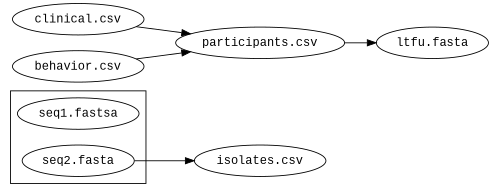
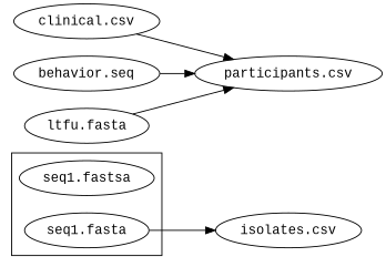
  digraph {
    compound=true
    fontname="Liberation Mono"
    rankdir=LR
    node [fontname="Liberation Mono"]
    edge [fontname="Liberation Mono"]
    "seq1.fastsa"
-   "seq2.fasta"
+   "seq2.fasta" [label="seq1.fasta"]
    "isolates.csv"
    "clinical.csv"
    "participants.csv"
-   "behavior.csv"
+   "behavior.csv" [label="behavior.seq"]
    n7 [label="ltfu.fasta"]
    subgraph cluster_1 {
      "seq1.fastsa"
      "seq2.fasta"
    }
    "seq2.fasta" -> "isolates.csv"
    "clinical.csv" -> "participants.csv"
    "behavior.csv" -> "participants.csv"
-   "participants.csv" -> n7
+   n7 -> "participants.csv"
  }
